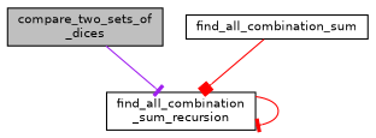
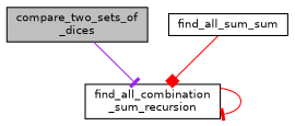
  digraph {
    rankdir=TB
    node [color=black fillcolor=white fontname=Helvetica fontsize=10 shape=record style=filled]
    edge [arrowhead=tee color=red fontname=Helvetica fontsize=10 labelfontname=Helvetica labelfontsize=10 style=solid]
    n1 [fillcolor=grey75 fontcolor=black height=0.2 label="compare_two_sets_of\l_dices" width=0.4]
    n2 [height=0.2 label="find_all_combination\l_sum_recursion" width=0.4]
-   n3 [height=0.2 label=find_all_combination_sum width=0.4]
+   n3 [height=0.2 label=find_all_sum_sum width=0.4]
    n1 -> n2 [color=purple]
    n2 -> n2
    n3 -> n2 [arrowhead=box]
  }
